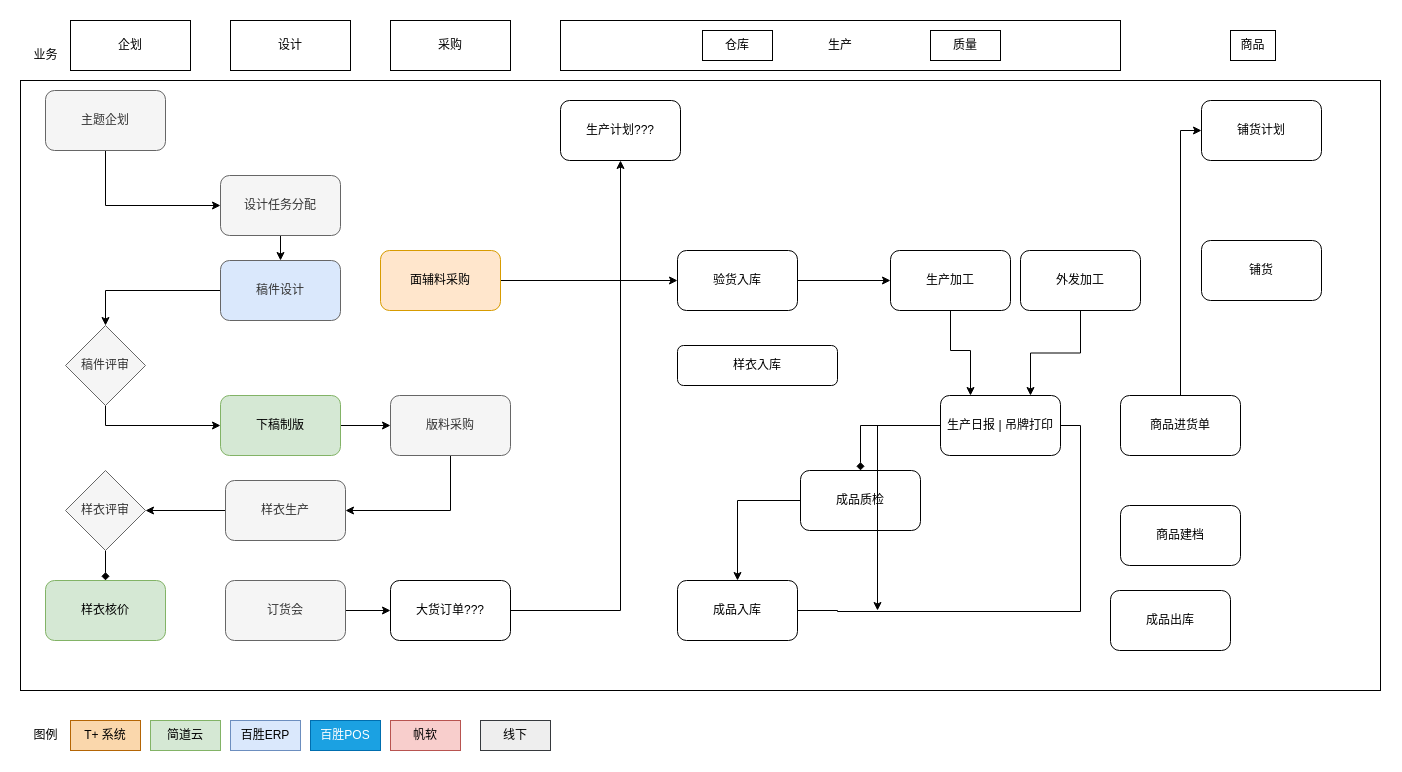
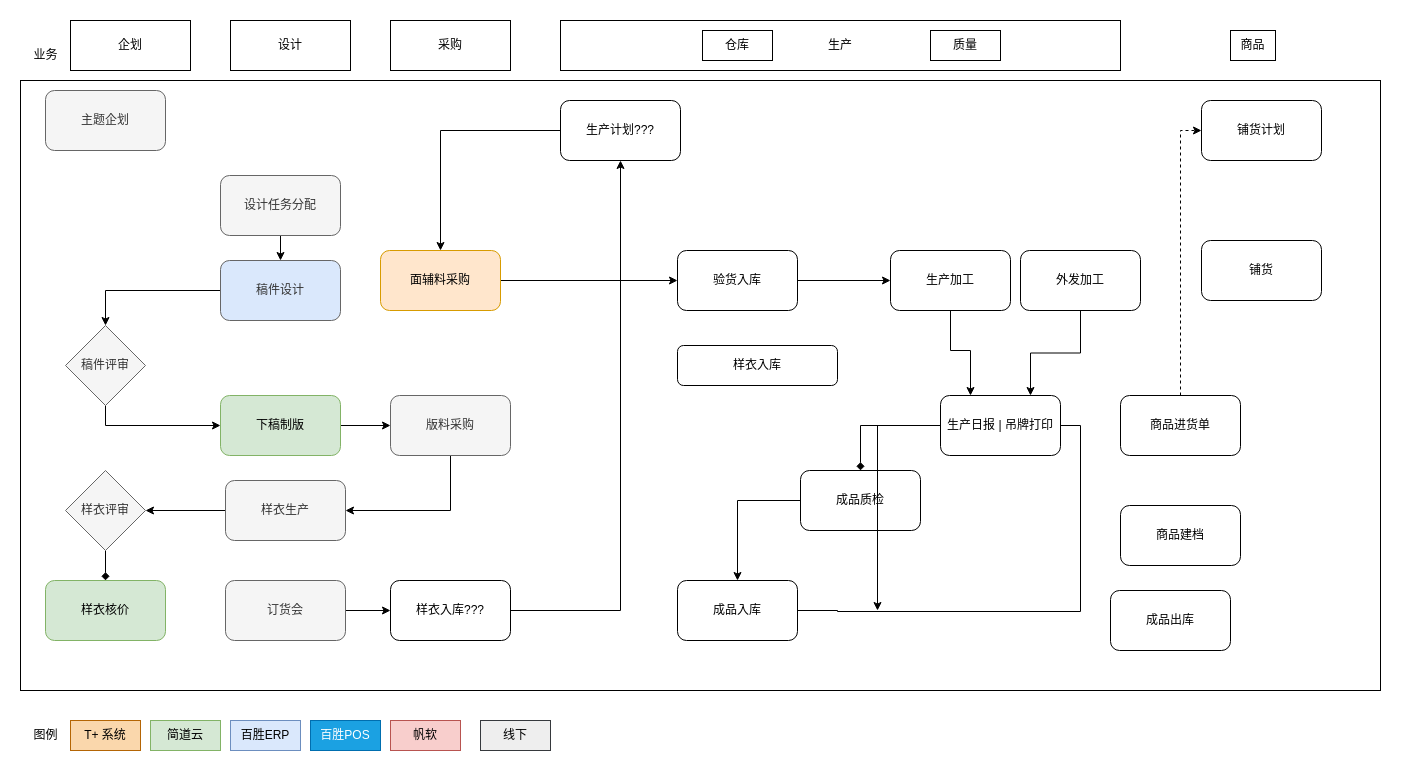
  <mxCell id="0" />
  <mxCell id="1" parent="0" />
  <mxCell id="2" value="" style="rounded=0;whiteSpace=wrap;html=1;" vertex="1" parent="1"><mxGeometry y="80" width="1360" height="610" as="geometry" x="20" /></mxCell>
  <mxCell id="3" value="图例" style="text;html=1;align=center;verticalAlign=middle;resizable=0;points=[];autosize=1;strokeColor=none;fillColor=none;" vertex="1" parent="1"><mxGeometry y="720" width="50" height="30" as="geometry" x="20" /></mxCell>
  <mxCell id="4" value="T+ 系统" style="rounded=0;whiteSpace=wrap;html=1;fillColor=#fad7ac;strokeColor=#b46504;" vertex="1" parent="1"><mxGeometry x="70" y="720" width="70" height="30" as="geometry" /></mxCell>
  <mxCell id="5" value="简道云" style="rounded=0;whiteSpace=wrap;html=1;fillColor=#d5e8d4;strokeColor=#82b366;" vertex="1" parent="1"><mxGeometry x="150" y="720" width="70" height="30" as="geometry" /></mxCell>
  <mxCell id="6" value="百胜ERP" style="rounded=0;whiteSpace=wrap;html=1;fillColor=#dae8fc;strokeColor=#6c8ebf;" vertex="1" parent="1"><mxGeometry x="230" y="720" width="70" height="30" as="geometry" /></mxCell>
  <mxCell id="7" value="百胜POS" style="rounded=0;whiteSpace=wrap;html=1;fillColor=#1ba1e2;fontColor=#ffffff;strokeColor=#006EAF;" vertex="1" parent="1"><mxGeometry x="310" y="720" width="70" height="30" as="geometry" /></mxCell>
  <mxCell id="8" value="帆软" style="rounded=0;whiteSpace=wrap;html=1;fillColor=#f8cecc;strokeColor=#b85450;" vertex="1" parent="1"><mxGeometry x="390" y="720" width="70" height="30" as="geometry" /></mxCell>
  <mxCell id="9" value="企划" style="rounded=0;whiteSpace=wrap;html=1;" vertex="1" parent="1"><mxGeometry x="70" y="20" width="120" height="50" as="geometry" /></mxCell>
  <mxCell id="10" value="业务" style="text;html=1;align=center;verticalAlign=middle;resizable=0;points=[];autosize=1;strokeColor=none;fillColor=none;" vertex="1" parent="1"><mxGeometry y="40" width="50" height="30" as="geometry" x="20" /></mxCell>
  <mxCell id="11" value="设计" style="rounded=0;whiteSpace=wrap;html=1;" vertex="1" parent="1"><mxGeometry x="230" y="20" width="120" height="50" as="geometry" /></mxCell>
  <mxCell id="12" value="生产" style="rounded=0;whiteSpace=wrap;html=1;" vertex="1" parent="1"><mxGeometry x="560" y="20" width="560" height="50" as="geometry" /></mxCell>
  <mxCell id="13" value="采购" style="rounded=0;whiteSpace=wrap;html=1;" vertex="1" parent="1"><mxGeometry x="390" y="20" width="120" height="50" as="geometry" /></mxCell>
  <mxCell id="14" value="仓库" style="rounded=0;whiteSpace=wrap;html=1;" vertex="1" parent="1"><mxGeometry x="702" y="30" width="70" height="30" as="geometry" /></mxCell>
  <mxCell id="15" value="商品" style="rounded=0;whiteSpace=wrap;html=1;" vertex="1" parent="1"><mxGeometry x="1230" y="30" width="45" height="30" as="geometry" /></mxCell>
- <mxCell id="16" value="" style="edgeStyle=orthogonalEdgeStyle;rounded=0;orthogonalLoop=1;jettySize=auto;html=1;entryX=0;entryY=0.5;entryDx=0;entryDy=0;exitX=0.5;exitY=1;exitDx=0;exitDy=0;" edge="1" parent="1" source="17" target="19"><mxGeometry relative="1" as="geometry"><mxPoint x="105" y="230" as="targetPoint" /></mxGeometry></mxCell>
  <mxCell id="17" value="主题企划" style="rounded=1;whiteSpace=wrap;html=1;fillColor=#f5f5f5;fontColor=#333333;strokeColor=#666666;" vertex="1" parent="1"><mxGeometry x="45" y="90" width="120" height="60" as="geometry" /></mxCell>
  <mxCell id="18" value="" style="edgeStyle=orthogonalEdgeStyle;rounded=0;orthogonalLoop=1;jettySize=auto;html=1;" edge="1" parent="1" source="19" target="22"><mxGeometry relative="1" as="geometry" /></mxCell>
  <mxCell id="19" value="设计任务分配" style="rounded=1;whiteSpace=wrap;html=1;fillColor=#f5f5f5;fontColor=#333333;strokeColor=#666666;" vertex="1" parent="1"><mxGeometry x="220" y="175" width="120" height="60" as="geometry" /></mxCell>
  <mxCell id="20" value="线下" style="rounded=0;whiteSpace=wrap;html=1;fillColor=#eeeeee;strokeColor=#36393d;" vertex="1" parent="1"><mxGeometry x="480" y="720" width="70" height="30" as="geometry" /></mxCell>
  <mxCell id="21" value="" style="edgeStyle=orthogonalEdgeStyle;rounded=0;orthogonalLoop=1;jettySize=auto;html=1;" edge="1" parent="1" source="22" target="24"><mxGeometry relative="1" as="geometry"><mxPoint x="140" y="290" as="targetPoint" /></mxGeometry></mxCell>
  <mxCell id="22" value="稿件设计" style="rounded=1;whiteSpace=wrap;html=1;fillColor=#dae8fc;fontColor=#333333;strokeColor=#666666;" vertex="1" parent="1"><mxGeometry x="220" y="260" width="120" height="60" as="geometry" /></mxCell>
  <mxCell id="23" value="" style="edgeStyle=orthogonalEdgeStyle;rounded=0;orthogonalLoop=1;jettySize=auto;html=1;entryX=0;entryY=0.5;entryDx=0;entryDy=0;exitX=0.5;exitY=1;exitDx=0;exitDy=0;" edge="1" parent="1" source="24" target="26"><mxGeometry relative="1" as="geometry"><mxPoint x="105" y="540" as="targetPoint" /></mxGeometry></mxCell>
  <mxCell id="24" value="稿件评审" style="rhombus;whiteSpace=wrap;html=1;fillColor=#f5f5f5;fontColor=#333333;strokeColor=#666666;" vertex="1" parent="1"><mxGeometry x="65" y="325" width="80" height="80" as="geometry" /></mxCell>
  <mxCell id="25" value="" style="edgeStyle=orthogonalEdgeStyle;rounded=0;orthogonalLoop=1;jettySize=auto;html=1;" edge="1" parent="1" source="26" target="28"><mxGeometry relative="1" as="geometry" /></mxCell>
  <mxCell id="26" value="下稿制版" style="rounded=1;whiteSpace=wrap;html=1;fillColor=#d5e8d4;strokeColor=#82b366;" vertex="1" parent="1"><mxGeometry x="220" y="395" width="120" height="60" as="geometry" /></mxCell>
  <mxCell id="27" value="" style="edgeStyle=orthogonalEdgeStyle;rounded=0;orthogonalLoop=1;jettySize=auto;html=1;entryX=1;entryY=0.5;entryDx=0;entryDy=0;exitX=0.5;exitY=1;exitDx=0;exitDy=0;" edge="1" parent="1" source="28" target="30"><mxGeometry relative="1" as="geometry" /></mxCell>
  <mxCell id="28" value="版料采购" style="rounded=1;whiteSpace=wrap;html=1;fillColor=#f5f5f5;fontColor=#333333;strokeColor=#666666;" vertex="1" parent="1"><mxGeometry x="390" y="395" width="120" height="60" as="geometry" /></mxCell>
  <mxCell id="29" value="" style="edgeStyle=orthogonalEdgeStyle;rounded=0;orthogonalLoop=1;jettySize=auto;html=1;" edge="1" parent="1" source="30" target="32"><mxGeometry relative="1" as="geometry" /></mxCell>
  <mxCell id="30" value="样衣生产" style="rounded=1;whiteSpace=wrap;html=1;fillColor=#f5f5f5;fontColor=#333333;strokeColor=#666666;" vertex="1" parent="1"><mxGeometry x="225" y="480" width="120" height="60" as="geometry" /></mxCell>
  <mxCell id="31" value="" style="edgeStyle=orthogonalEdgeStyle;rounded=0;orthogonalLoop=1;jettySize=auto;html=1;endArrow=diamond;" edge="1" parent="1" source="32" target="50"><mxGeometry relative="1" as="geometry" /></mxCell>
  <mxCell id="32" value="样衣评审" style="rhombus;whiteSpace=wrap;html=1;fillColor=#f5f5f5;fontColor=#333333;strokeColor=#666666;" vertex="1" parent="1"><mxGeometry x="65" y="470" width="80" height="80" as="geometry" /></mxCell>
  <mxCell id="33" value="" style="edgeStyle=orthogonalEdgeStyle;rounded=0;orthogonalLoop=1;jettySize=auto;html=1;" edge="1" parent="1" source="34" target="36"><mxGeometry relative="1" as="geometry" /></mxCell>
  <mxCell id="34" value="订货会" style="rounded=1;whiteSpace=wrap;html=1;fillColor=#f5f5f5;fontColor=#333333;strokeColor=#666666;" vertex="1" parent="1"><mxGeometry x="225" y="580" width="120" height="60" as="geometry" /></mxCell>
  <mxCell id="35" value="" style="edgeStyle=orthogonalEdgeStyle;rounded=0;orthogonalLoop=1;jettySize=auto;html=1;entryX=0.5;entryY=1;entryDx=0;entryDy=0;" edge="1" parent="1" source="36" target="54"><mxGeometry relative="1" as="geometry"><mxPoint x="650" y="160" as="targetPoint" /></mxGeometry></mxCell>
- <mxCell id="36" value="大货订单???" style="rounded=1;whiteSpace=wrap;html=1;" vertex="1" parent="1"><mxGeometry x="390" y="580" width="120" height="60" as="geometry" /></mxCell>
+ <mxCell id="36" value="样衣入库???" style="rounded=1;whiteSpace=wrap;html=1;" vertex="1" parent="1"><mxGeometry x="390" y="580" width="120" height="60" as="geometry" /></mxCell>
  <mxCell id="37" value="" style="edgeStyle=orthogonalEdgeStyle;rounded=0;orthogonalLoop=1;jettySize=auto;html=1;entryX=0;entryY=0.5;entryDx=0;entryDy=0;" edge="1" parent="1" source="38" target="40"><mxGeometry relative="1" as="geometry"><mxPoint x="630" y="90" as="targetPoint" /></mxGeometry></mxCell>
  <mxCell id="38" value="面辅料采购" style="rounded=1;whiteSpace=wrap;html=1;fillColor=#ffe6cc;strokeColor=#d79b00;" vertex="1" parent="1"><mxGeometry x="380" y="250" width="120" height="60" as="geometry" /></mxCell>
  <mxCell id="39" value="" style="edgeStyle=orthogonalEdgeStyle;rounded=0;orthogonalLoop=1;jettySize=auto;html=1;" edge="1" parent="1" source="40" target="42"><mxGeometry relative="1" as="geometry" /></mxCell>
  <mxCell id="40" value="验货入库" style="rounded=1;whiteSpace=wrap;html=1;" vertex="1" parent="1"><mxGeometry x="677" y="250" width="120" height="60" as="geometry" /></mxCell>
  <mxCell id="41" value="" style="edgeStyle=orthogonalEdgeStyle;rounded=0;orthogonalLoop=1;jettySize=auto;html=1;exitX=0.5;exitY=1;exitDx=0;exitDy=0;entryX=0.25;entryY=0;entryDx=0;entryDy=0;" edge="1" parent="1" source="42" target="57"><mxGeometry relative="1" as="geometry"><mxPoint x="939" y="390" as="targetPoint" /><Array as="points"><mxPoint x="950" y="350" /><mxPoint x="970" y="350" /></Array></mxGeometry></mxCell>
  <mxCell id="42" value="生产加工" style="rounded=1;whiteSpace=wrap;html=1;" vertex="1" parent="1"><mxGeometry x="890" y="250" width="120" height="60" as="geometry" /></mxCell>
  <mxCell id="43" value="" style="edgeStyle=orthogonalEdgeStyle;rounded=0;orthogonalLoop=1;jettySize=auto;html=1;entryX=0.75;entryY=0;entryDx=0;entryDy=0;" edge="1" parent="1" source="44" target="57"><mxGeometry relative="1" as="geometry"><mxPoint x="907" y="350" as="targetPoint" /></mxGeometry></mxCell>
  <mxCell id="44" value="外发加工" style="rounded=1;whiteSpace=wrap;html=1;" vertex="1" parent="1"><mxGeometry x="1020" y="250" width="120" height="60" as="geometry" /></mxCell>
  <mxCell id="45" value="" style="edgeStyle=orthogonalEdgeStyle;rounded=0;orthogonalLoop=1;jettySize=auto;html=1;" edge="1" parent="1" source="46" target="52"><mxGeometry relative="1" as="geometry" /></mxCell>
  <mxCell id="46" value="成品质检" style="rounded=1;whiteSpace=wrap;html=1;" vertex="1" parent="1"><mxGeometry x="800" y="470" width="120" height="60" as="geometry" /></mxCell>
- <mxCell id="47" value="" style="edgeStyle=orthogonalEdgeStyle;rounded=0;orthogonalLoop=1;jettySize=auto;html=1;entryX=0;entryY=0.5;entryDx=0;entryDy=0;" edge="1" parent="1" source="48" target="49"><mxGeometry relative="1" as="geometry"><mxPoint x="1100" y="270" as="targetPoint" /></mxGeometry></mxCell>
+ <mxCell id="47" value="" style="edgeStyle=orthogonalEdgeStyle;rounded=0;orthogonalLoop=1;jettySize=auto;html=1;entryX=0;entryY=0.5;entryDx=0;entryDy=0;dashed=1;" edge="1" parent="1" source="48" target="49"><mxGeometry relative="1" as="geometry"><mxPoint x="1100" y="270" as="targetPoint" /></mxGeometry></mxCell>
  <mxCell id="48" value="商品进货单" style="rounded=1;whiteSpace=wrap;html=1;" vertex="1" parent="1"><mxGeometry x="1120" y="395" width="120" height="60" as="geometry" /></mxCell>
  <mxCell id="49" value="铺货计划" style="rounded=1;whiteSpace=wrap;html=1;" vertex="1" parent="1"><mxGeometry x="1201" y="100" width="120" height="60" as="geometry" /></mxCell>
  <mxCell id="50" value="样衣核价" style="rounded=1;whiteSpace=wrap;html=1;fillColor=#d5e8d4;strokeColor=#82b366;" vertex="1" parent="1"><mxGeometry x="45" y="580" width="120" height="60" as="geometry" /></mxCell>
  <mxCell id="51" value="" style="edgeStyle=orthogonalEdgeStyle;rounded=0;orthogonalLoop=1;jettySize=auto;html=1;entryX=0;entryY=0.5;entryDx=0;entryDy=0;" edge="1" parent="1" source="52"><mxGeometry relative="1" as="geometry"><mxPoint x="877" y="610" as="targetPoint" /><Array as="points"><mxPoint x="837" y="610" /><mxPoint x="837" y="611" /><mxPoint x="1080" y="611" /><mxPoint x="1080" y="425" /></Array></mxGeometry></mxCell>
  <mxCell id="52" value="成品入库" style="rounded=1;whiteSpace=wrap;html=1;" vertex="1" parent="1"><mxGeometry x="677" y="580" width="120" height="60" as="geometry" /></mxCell>
+ <mxCell id="53" value="" style="edgeStyle=orthogonalEdgeStyle;rounded=0;orthogonalLoop=1;jettySize=auto;html=1;exitX=0;exitY=0.5;exitDx=0;exitDy=0;" edge="1" parent="1" source="54" target="38"><mxGeometry relative="1" as="geometry" /></mxCell>
  <mxCell id="54" value="生产计划???" style="rounded=1;whiteSpace=wrap;html=1;" vertex="1" parent="1"><mxGeometry x="560" y="100" width="120" height="60" as="geometry" /></mxCell>
  <mxCell id="55" value="铺货" style="rounded=1;whiteSpace=wrap;html=1;" vertex="1" parent="1"><mxGeometry x="1201" y="240" width="120" height="60" as="geometry" /></mxCell>
  <mxCell id="56" value="" style="edgeStyle=orthogonalEdgeStyle;rounded=0;orthogonalLoop=1;jettySize=auto;html=1;endArrow=diamond;" edge="1" parent="1" source="57" target="46"><mxGeometry relative="1" as="geometry"><mxPoint x="820" y="420" as="targetPoint" /></mxGeometry></mxCell>
  <mxCell id="57" value="生产日报 | 吊牌打印" style="rounded=1;whiteSpace=wrap;html=1;" vertex="1" parent="1"><mxGeometry x="940" y="395" width="120" height="60" as="geometry" /></mxCell>
  <mxCell id="58" value="样衣入库" style="rounded=1;whiteSpace=wrap;html=1;" vertex="1" parent="1"><mxGeometry x="677" y="345" width="160" height="40" as="geometry" /></mxCell>
  <mxCell id="59" value="成品出库" style="rounded=1;whiteSpace=wrap;html=1;" vertex="1" parent="1"><mxGeometry x="1110" y="590" width="120" height="60" as="geometry" /></mxCell>
  <mxCell id="60" value="质量" style="rounded=0;whiteSpace=wrap;html=1;" vertex="1" parent="1"><mxGeometry x="930" y="30" width="70" height="30" as="geometry" /></mxCell>
  <mxCell id="61" value="商品建档" style="rounded=1;whiteSpace=wrap;html=1;" vertex="1" parent="1"><mxGeometry x="1120" y="505" width="120" height="60" as="geometry" /></mxCell>
